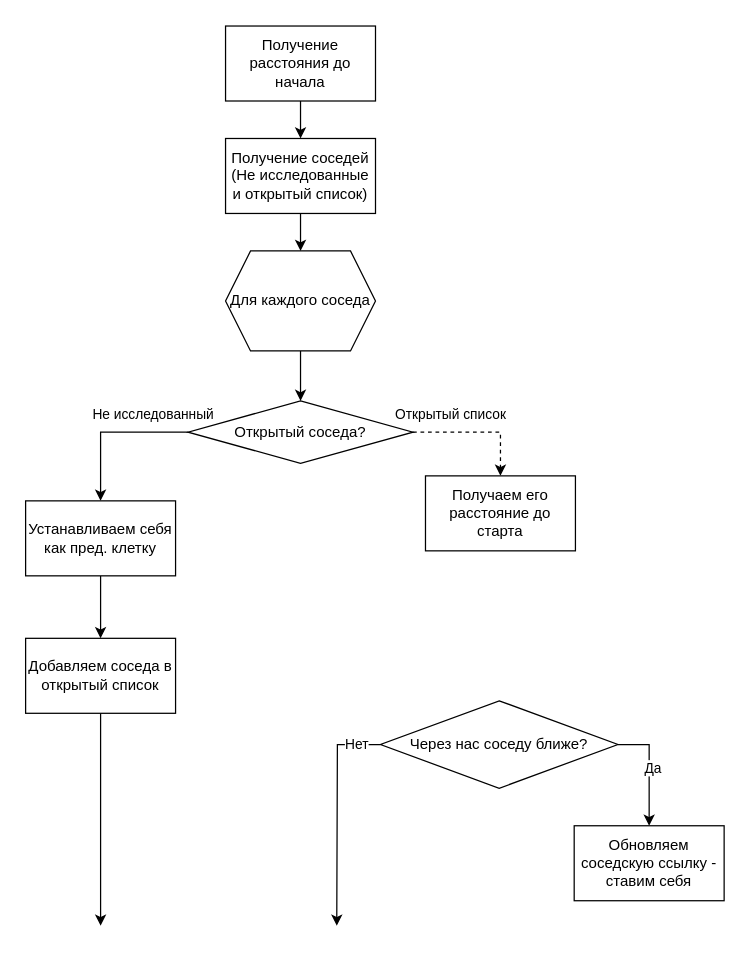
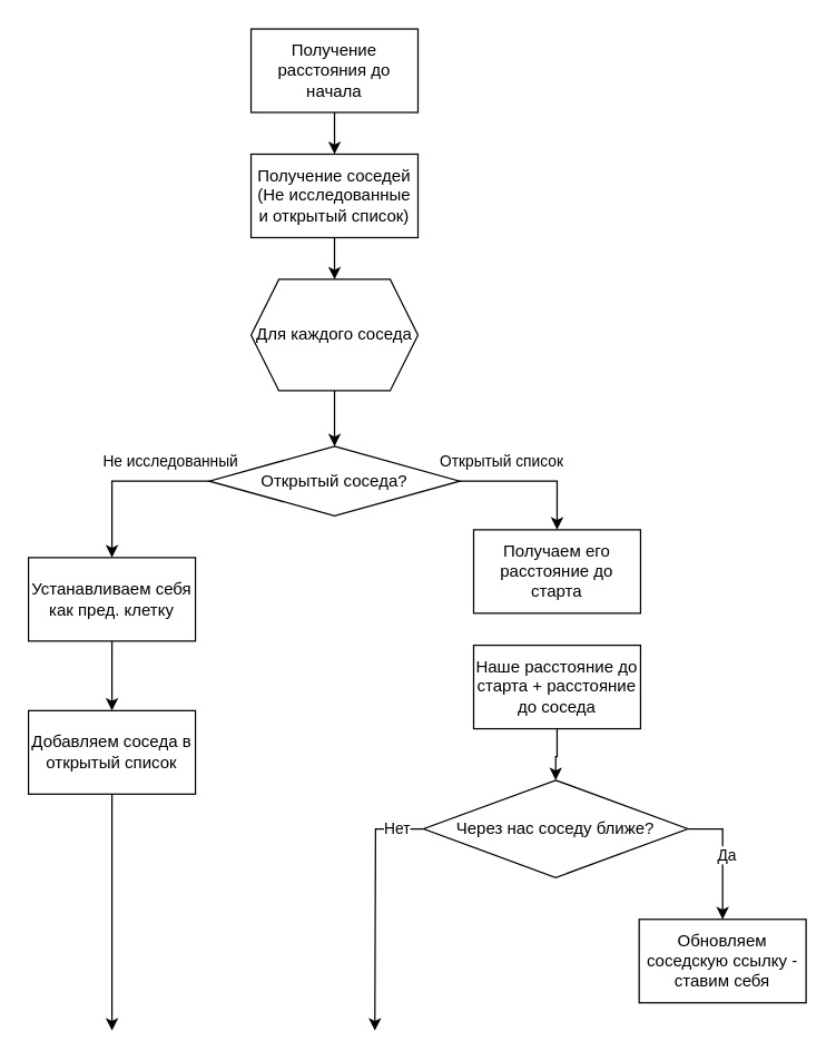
  <mxCell id="0" />
  <mxCell id="1" parent="0" />
  <mxCell id="2" value="" style="edgeStyle=orthogonalEdgeStyle;rounded=0;orthogonalLoop=1;jettySize=auto;html=1;" edge="1" parent="1" source="3" target="5"><mxGeometry relative="1" as="geometry" /></mxCell>
  <mxCell id="3" value="Получение соседей&lt;br&gt;(Не исследованные и открытый список)" style="rounded=0;whiteSpace=wrap;html=1;" vertex="1" parent="1"><mxGeometry x="180" y="110" width="120" height="60" as="geometry" /></mxCell>
  <mxCell id="4" value="" style="edgeStyle=orthogonalEdgeStyle;rounded=0;orthogonalLoop=1;jettySize=auto;html=1;" edge="1" parent="1" source="5" target="10"><mxGeometry relative="1" as="geometry" /></mxCell>
  <mxCell id="5" value="Для каждого соседа" style="shape=hexagon;perimeter=hexagonPerimeter2;whiteSpace=wrap;html=1;fixedSize=1;" vertex="1" parent="1"><mxGeometry x="180" y="200" width="120" height="80" as="geometry" /></mxCell>
  <mxCell id="6" style="edgeStyle=orthogonalEdgeStyle;rounded=0;orthogonalLoop=1;jettySize=auto;html=1;" edge="1" parent="1" source="10" target="12"><mxGeometry relative="1" as="geometry" /></mxCell>
  <mxCell id="7" value="Не исследованный" style="edgeLabel;html=1;align=center;verticalAlign=middle;resizable=0;points=[];" vertex="1" connectable="0" parent="6"><mxGeometry x="-0.506" y="3" relative="1" as="geometry"><mxPoint x="2" y="-18" as="offset" /></mxGeometry></mxCell>
- <mxCell id="8" value="" style="edgeStyle=orthogonalEdgeStyle;rounded=0;orthogonalLoop=1;jettySize=auto;html=1;dashed=1;" edge="1" parent="1" source="10" target="13"><mxGeometry relative="1" as="geometry" /></mxCell>
+ <mxCell id="8" value="" style="edgeStyle=orthogonalEdgeStyle;rounded=0;orthogonalLoop=1;jettySize=auto;html=1;" edge="1" parent="1" source="10" target="13"><mxGeometry relative="1" as="geometry" /></mxCell>
  <mxCell id="9" value="Открытый список" style="edgeLabel;html=1;align=center;verticalAlign=middle;resizable=0;points=[];" vertex="1" connectable="0" parent="8"><mxGeometry x="-0.255" y="2" relative="1" as="geometry"><mxPoint x="-10" y="-13" as="offset" /></mxGeometry></mxCell>
  <mxCell id="10" value="Открытый соседа?" style="rhombus;whiteSpace=wrap;html=1;" vertex="1" parent="1"><mxGeometry x="150" y="320" width="180" height="50" as="geometry" /></mxCell>
  <mxCell id="11" value="" style="edgeStyle=orthogonalEdgeStyle;rounded=0;orthogonalLoop=1;jettySize=auto;html=1;" edge="1" parent="1" source="12" target="25"><mxGeometry relative="1" as="geometry" /></mxCell>
  <mxCell id="12" value="Устанавливаем себя как пред. клетку" style="whiteSpace=wrap;html=1;" vertex="1" parent="1"><mxGeometry x="20" y="400" width="120" height="60" as="geometry" /></mxCell>
  <mxCell id="13" value="Получаем его расстояние до старта" style="whiteSpace=wrap;html=1;" vertex="1" parent="1"><mxGeometry x="340" y="380" width="120" height="60" as="geometry" /></mxCell>
+ <mxCell id="14" value="" style="edgeStyle=orthogonalEdgeStyle;rounded=0;orthogonalLoop=1;jettySize=auto;html=1;" edge="1" parent="1" source="15" target="22"><mxGeometry relative="1" as="geometry" /></mxCell>
+ <mxCell id="15" value="Наше расстояние до старта + расстояние до соседа" style="whiteSpace=wrap;html=1;" vertex="1" parent="1"><mxGeometry x="340" y="463" width="120" height="60" as="geometry" /></mxCell>
  <mxCell id="16" value="" style="edgeStyle=orthogonalEdgeStyle;rounded=0;orthogonalLoop=1;jettySize=auto;html=1;" edge="1" parent="1" source="17" target="3"><mxGeometry relative="1" as="geometry" /></mxCell>
  <mxCell id="17" value="Получение расстояния до начала" style="whiteSpace=wrap;html=1;rounded=0;" vertex="1" parent="1"><mxGeometry x="180" y="20" width="120" height="60" as="geometry" /></mxCell>
  <mxCell id="18" value="" style="edgeStyle=orthogonalEdgeStyle;rounded=0;orthogonalLoop=1;jettySize=auto;html=1;exitX=1;exitY=0.5;exitDx=0;exitDy=0;" edge="1" parent="1" source="22" target="23"><mxGeometry relative="1" as="geometry" /></mxCell>
  <mxCell id="19" value="Да" style="edgeLabel;html=1;align=center;verticalAlign=middle;resizable=0;points=[];" vertex="1" connectable="0" parent="18"><mxGeometry x="-0.039" y="2" relative="1" as="geometry"><mxPoint as="offset" /></mxGeometry></mxCell>
  <mxCell id="20" style="edgeStyle=orthogonalEdgeStyle;rounded=0;orthogonalLoop=1;jettySize=auto;html=1;" edge="1" parent="1" source="22"><mxGeometry relative="1" as="geometry"><mxPoint x="269" y="740" as="targetPoint" /></mxGeometry></mxCell>
  <mxCell id="21" value="Нет" style="edgeLabel;html=1;align=center;verticalAlign=middle;resizable=0;points=[];" vertex="1" connectable="0" parent="20"><mxGeometry x="-0.781" y="-1" relative="1" as="geometry"><mxPoint as="offset" /></mxGeometry></mxCell>
  <mxCell id="22" value="Через нас соседу ближе?" style="rhombus;whiteSpace=wrap;html=1;" vertex="1" parent="1"><mxGeometry x="304" y="560" width="190" height="70" as="geometry" /></mxCell>
  <mxCell id="23" value="Обновляем соседскую ссылку - ставим себя" style="whiteSpace=wrap;html=1;" vertex="1" parent="1"><mxGeometry x="459" y="660" width="120" height="60" as="geometry" /></mxCell>
  <mxCell id="24" style="edgeStyle=orthogonalEdgeStyle;rounded=0;orthogonalLoop=1;jettySize=auto;html=1;" edge="1" parent="1" source="25"><mxGeometry relative="1" as="geometry"><mxPoint x="80" y="740" as="targetPoint" /></mxGeometry></mxCell>
  <mxCell id="25" value="Добавляем соседа в открытый список" style="whiteSpace=wrap;html=1;" vertex="1" parent="1"><mxGeometry x="20" y="510" width="120" height="60" as="geometry" /></mxCell>
